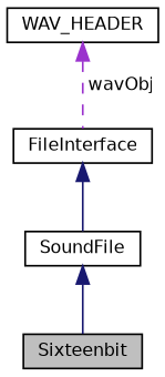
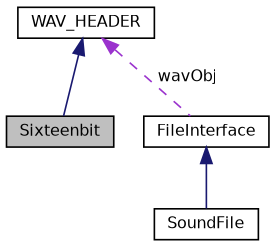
  digraph {
    node [color=black fillcolor=white fontname=Helvetica fontsize=10 shape=record style=filled]
    edge [color=midnightblue dir=back fontname=Helvetica fontsize=10 labelfontname=Helvetica labelfontsize=10 style=solid]
    n1 [fillcolor=grey75 fontcolor=black height=0.2 label=Sixteenbit width=0.4]
    n2 [height=0.2 label=SoundFile width=0.4]
    n3 [height=0.2 label=FileInterface width=0.4]
    n4 [height=0.2 label=WAV_HEADER width=0.4]
-   n2 -> n1
+   n4 -> n1
    n3 -> n2
    n4 -> n3 [color=darkorchid3 label=" wavObj" style=dashed]
  }
